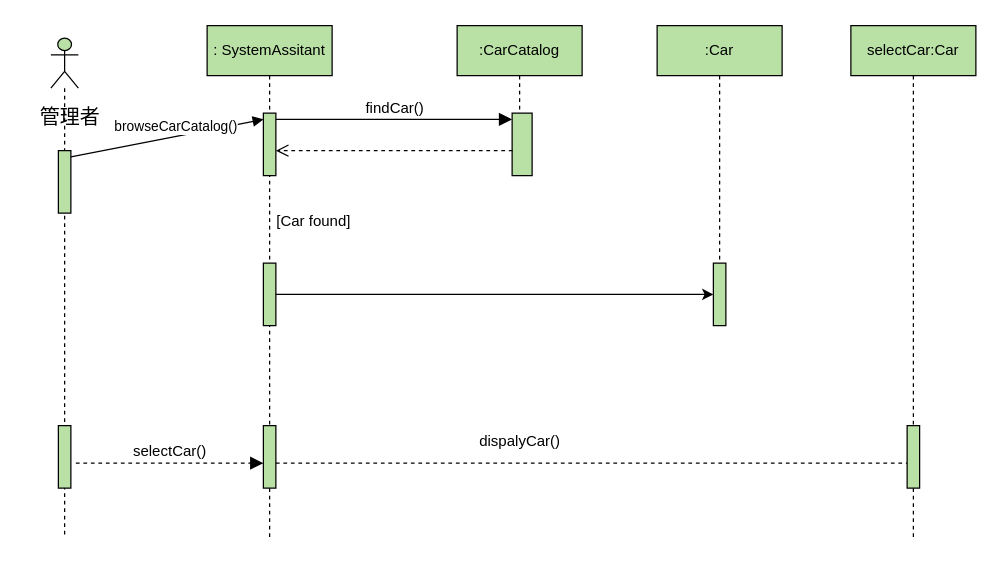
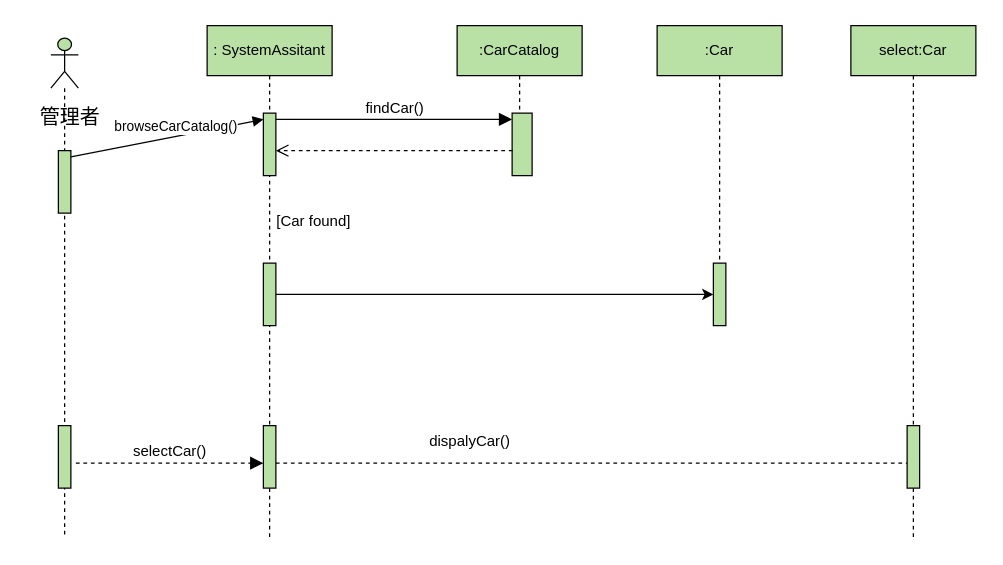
  <mxCell id="0" />
  <mxCell id="1" parent="0" />
  <mxCell id="2" value=":CarCatalog" style="shape=umlLifeline;perimeter=lifelinePerimeter;whiteSpace=wrap;html=1;container=1;dropTarget=0;collapsible=0;recursiveResize=0;outlineConnect=0;portConstraint=eastwest;newEdgeStyle={&quot;curved&quot;:0,&quot;rounded&quot;:0};fillColor=#B9E0A5;" vertex="1" parent="1"><mxGeometry x="365" y="20" width="100" height="80" as="geometry" /></mxCell>
  <mxCell id="3" value="" style="html=1;points=[[0,0,0,0,5],[0,1,0,0,-5],[1,0,0,0,5],[1,1,0,0,-5]];perimeter=orthogonalPerimeter;outlineConnect=0;targetShapes=umlLifeline;portConstraint=eastwest;newEdgeStyle={&quot;curved&quot;:0,&quot;rounded&quot;:0};fontSize=16;strokeColor=#000000;fillColor=#B9E0A5;" vertex="1" parent="2"><mxGeometry x="44" y="70" width="16" height="50" as="geometry" /></mxCell>
  <mxCell id="4" value=": SystemAssitant" style="shape=umlLifeline;perimeter=lifelinePerimeter;whiteSpace=wrap;html=1;container=1;dropTarget=0;collapsible=0;recursiveResize=0;outlineConnect=0;portConstraint=eastwest;newEdgeStyle={&quot;curved&quot;:0,&quot;rounded&quot;:0};fillColor=#B9E0A5;" vertex="1" parent="1"><mxGeometry x="165" y="20" width="100" height="410" as="geometry" /></mxCell>
  <mxCell id="5" value="" style="html=1;points=[[0,0,0,0,5],[0,1,0,0,-5],[1,0,0,0,5],[1,1,0,0,-5]];perimeter=orthogonalPerimeter;outlineConnect=0;targetShapes=umlLifeline;portConstraint=eastwest;newEdgeStyle={&quot;curved&quot;:0,&quot;rounded&quot;:0};fillColor=#B9E0A5;" vertex="1" parent="4"><mxGeometry x="45" y="70" width="10" height="50" as="geometry" /></mxCell>
  <mxCell id="6" value="" style="html=1;points=[[0,0,0,0,5],[0,1,0,0,-5],[1,0,0,0,5],[1,1,0,0,-5]];perimeter=orthogonalPerimeter;outlineConnect=0;targetShapes=umlLifeline;portConstraint=eastwest;newEdgeStyle={&quot;curved&quot;:0,&quot;rounded&quot;:0};fillColor=#B9E0A5;" vertex="1" parent="4"><mxGeometry x="45" y="190" width="10" height="50" as="geometry" /></mxCell>
  <mxCell id="7" value="" style="html=1;points=[[0,0,0,0,5],[0,1,0,0,-5],[1,0,0,0,5],[1,1,0,0,-5]];perimeter=orthogonalPerimeter;outlineConnect=0;targetShapes=umlLifeline;portConstraint=eastwest;newEdgeStyle={&quot;curved&quot;:0,&quot;rounded&quot;:0};fontSize=16;fillColor=#B9E0A5;" vertex="1" parent="4"><mxGeometry x="45" y="320" width="10" height="50" as="geometry" /></mxCell>
  <mxCell id="8" value="" style="endArrow=classic;html=1;rounded=0;" edge="1" parent="1" source="6" target="15"><mxGeometry width="50" height="50" relative="1" as="geometry"><mxPoint x="295" y="310" as="sourcePoint" /><mxPoint x="415" y="230" as="targetPoint" /></mxGeometry></mxCell>
  <mxCell id="9" value="" style="shape=umlLifeline;perimeter=lifelinePerimeter;whiteSpace=wrap;html=1;container=1;dropTarget=0;collapsible=0;recursiveResize=0;outlineConnect=0;portConstraint=eastwest;newEdgeStyle={&quot;curved&quot;:0,&quot;rounded&quot;:0};participant=umlActor;fontSize=16;fillColor=#B9E0A5;" vertex="1" parent="1"><mxGeometry x="40" y="30" width="22" height="400" as="geometry" /></mxCell>
  <mxCell id="10" value="" style="html=1;points=[[0,0,0,0,5],[0,1,0,0,-5],[1,0,0,0,5],[1,1,0,0,-5]];perimeter=orthogonalPerimeter;outlineConnect=0;targetShapes=umlLifeline;portConstraint=eastwest;newEdgeStyle={&quot;curved&quot;:0,&quot;rounded&quot;:0};fontSize=16;fillColor=#B9E0A5;" vertex="1" parent="9"><mxGeometry x="6" y="90" width="10" height="50" as="geometry" /></mxCell>
  <mxCell id="11" value="" style="html=1;points=[[0,0,0,0,5],[0,1,0,0,-5],[1,0,0,0,5],[1,1,0,0,-5]];perimeter=orthogonalPerimeter;outlineConnect=0;targetShapes=umlLifeline;portConstraint=eastwest;newEdgeStyle={&quot;curved&quot;:0,&quot;rounded&quot;:0};fontSize=16;fillColor=#B9E0A5;" vertex="1" parent="9"><mxGeometry x="6" y="310" width="10" height="50" as="geometry" /></mxCell>
  <mxCell id="12" value="browseCarCatalog()" style="html=1;verticalAlign=bottom;startArrow=none;endArrow=block;startSize=8;curved=0;rounded=0;entryX=0;entryY=0;entryDx=0;entryDy=5;startFill=0;exitX=1;exitY=0;exitDx=0;exitDy=5;exitPerimeter=0;" edge="1" parent="1" source="10" target="5"><mxGeometry x="0.088" y="-1" relative="1" as="geometry"><mxPoint x="60" y="145" as="sourcePoint" /><mxPoint as="offset" /></mxGeometry></mxCell>
  <mxCell id="13" value="&lt;font style=&quot;font-size: 12px;&quot;&gt;[Car found]&lt;/font&gt;" style="text;html=1;align=center;verticalAlign=middle;resizable=0;points=[];autosize=1;strokeColor=none;fillColor=none;fontSize=16;" vertex="1" parent="1"><mxGeometry x="210" y="160" width="80" height="30" as="geometry" /></mxCell>
  <mxCell id="14" value=":Car" style="shape=umlLifeline;perimeter=lifelinePerimeter;whiteSpace=wrap;html=1;container=1;dropTarget=0;collapsible=0;recursiveResize=0;outlineConnect=0;portConstraint=eastwest;newEdgeStyle={&quot;curved&quot;:0,&quot;rounded&quot;:0};fillColor=#B9E0A5;" vertex="1" parent="1"><mxGeometry x="525" y="20" width="100" height="200" as="geometry" /></mxCell>
  <mxCell id="15" value="" style="html=1;points=[[0,0,0,0,5],[0,1,0,0,-5],[1,0,0,0,5],[1,1,0,0,-5]];perimeter=orthogonalPerimeter;outlineConnect=0;targetShapes=umlLifeline;portConstraint=eastwest;newEdgeStyle={&quot;curved&quot;:0,&quot;rounded&quot;:0};fontSize=16;fillColor=#B9E0A5;" vertex="1" parent="14"><mxGeometry x="45" y="190" width="10" height="50" as="geometry" /></mxCell>
  <mxCell id="16" value="findCar()" style="html=1;verticalAlign=bottom;endArrow=block;curved=0;rounded=0;entryX=0;entryY=0;entryDx=0;entryDy=5;fontSize=12;startSize=8;endSize=8;" edge="1" parent="1" source="5" target="3"><mxGeometry relative="1" as="geometry"><mxPoint x="265" y="115" as="sourcePoint" /></mxGeometry></mxCell>
  <mxCell id="17" value="" style="html=1;verticalAlign=bottom;endArrow=open;dashed=1;endSize=8;curved=0;rounded=0;fontSize=12;" edge="1" parent="1"><mxGeometry relative="1" as="geometry"><mxPoint x="220" y="120" as="targetPoint" /><Array as="points"><mxPoint x="345.37" y="120" /></Array><mxPoint x="409.37" y="120" as="sourcePoint" /></mxGeometry></mxCell>
  <mxCell id="18" value="管理者" style="text;html=1;align=center;verticalAlign=middle;resizable=0;points=[];autosize=1;strokeColor=none;fillColor=none;fontSize=16;" vertex="1" parent="1"><mxGeometry x="20" y="78" width="70" height="30" as="geometry" /></mxCell>
- <mxCell id="19" value="selectCar:Car" style="shape=umlLifeline;perimeter=lifelinePerimeter;whiteSpace=wrap;html=1;container=1;dropTarget=0;collapsible=0;recursiveResize=0;outlineConnect=0;portConstraint=eastwest;newEdgeStyle={&quot;curved&quot;:0,&quot;rounded&quot;:0};fillColor=#B9E0A5;" vertex="1" parent="1"><mxGeometry x="680" y="20" width="100" height="410" as="geometry" /></mxCell>
+ <mxCell id="19" value="select:Car" style="shape=umlLifeline;perimeter=lifelinePerimeter;whiteSpace=wrap;html=1;container=1;dropTarget=0;collapsible=0;recursiveResize=0;outlineConnect=0;portConstraint=eastwest;newEdgeStyle={&quot;curved&quot;:0,&quot;rounded&quot;:0};fillColor=#B9E0A5;" vertex="1" parent="1"><mxGeometry x="680" y="20" width="100" height="410" as="geometry" /></mxCell>
  <mxCell id="20" value="" style="html=1;points=[[0,0,0,0,5],[0,1,0,0,-5],[1,0,0,0,5],[1,1,0,0,-5]];perimeter=orthogonalPerimeter;outlineConnect=0;targetShapes=umlLifeline;portConstraint=eastwest;newEdgeStyle={&quot;curved&quot;:0,&quot;rounded&quot;:0};fontSize=16;fillColor=#B9E0A5;" vertex="1" parent="19"><mxGeometry x="45" y="320" width="10" height="50" as="geometry" /></mxCell>
  <mxCell id="21" value="selectCar()" style="html=1;verticalAlign=bottom;endArrow=block;curved=0;rounded=0;fontSize=12;startSize=8;endSize=8;dashed=1;" edge="1" parent="1"><mxGeometry relative="1" as="geometry"><mxPoint x="60" y="370" as="sourcePoint" /><mxPoint x="210" y="370" as="targetPoint" /></mxGeometry></mxCell>
  <mxCell id="22" value="" style="endArrow=none;dashed=1;html=1;rounded=0;" edge="1" parent="1" target="20"><mxGeometry width="50" height="50" relative="1" as="geometry"><mxPoint x="220" y="370" as="sourcePoint" /><mxPoint x="640" y="370" as="targetPoint" /></mxGeometry></mxCell>
- <mxCell id="23" value="dispalyCar()" style="text;html=1;align=center;verticalAlign=middle;resizable=0;points=[];autosize=1;strokeColor=none;fillColor=none;" vertex="1" parent="1"><mxGeometry x="370" y="338" width="90" height="30" as="geometry" /></mxCell>
+ <mxCell id="23" value="dispalyCar()" style="text;html=1;align=center;verticalAlign=middle;resizable=0;points=[];autosize=1;strokeColor=none;fillColor=none;" vertex="1" parent="1"><mxGeometry x="330" y="338" width="90" height="30" as="geometry" /></mxCell>
